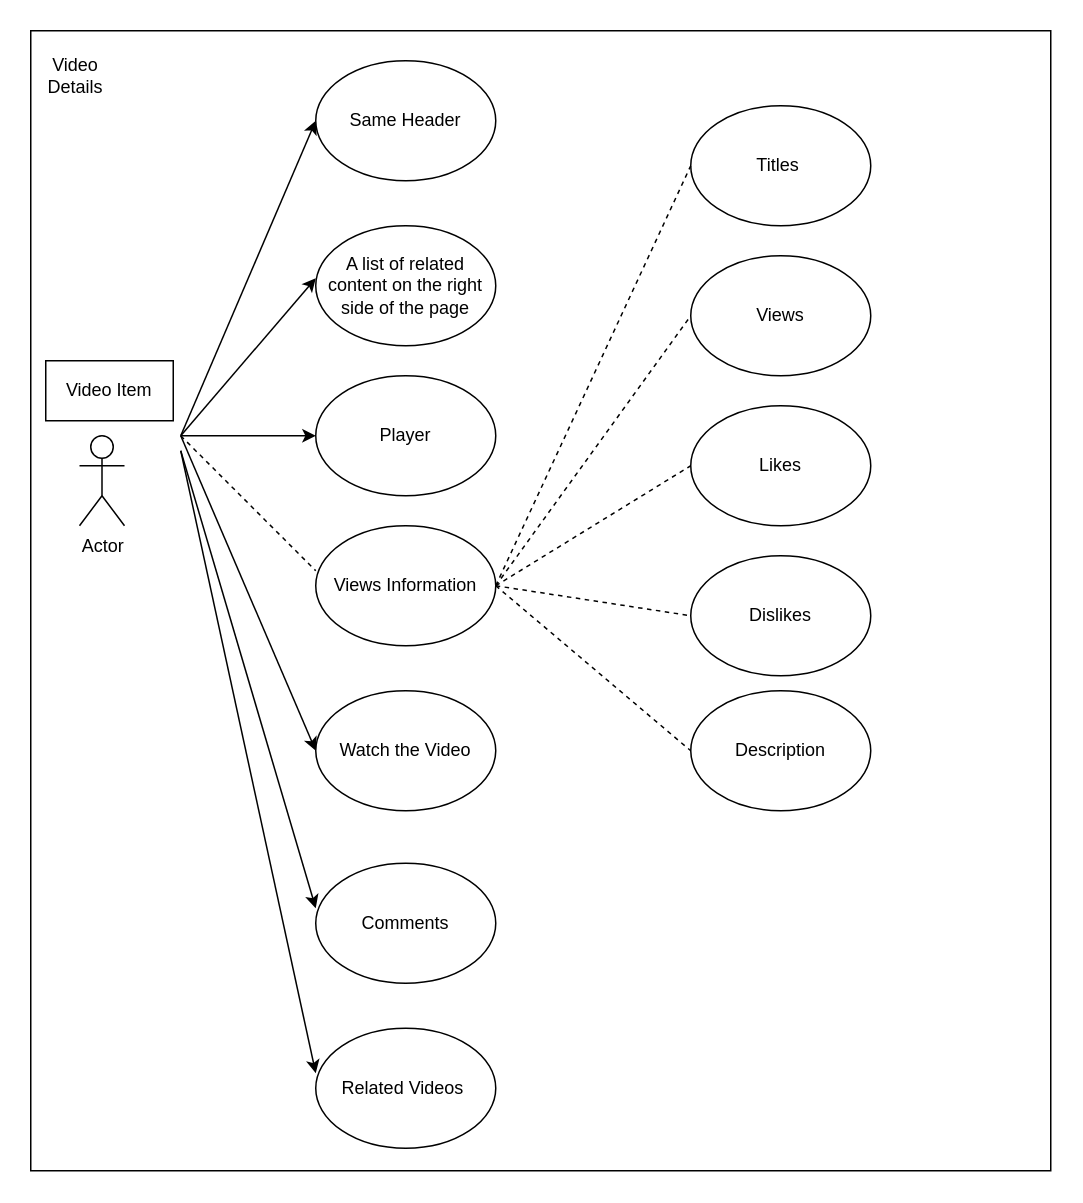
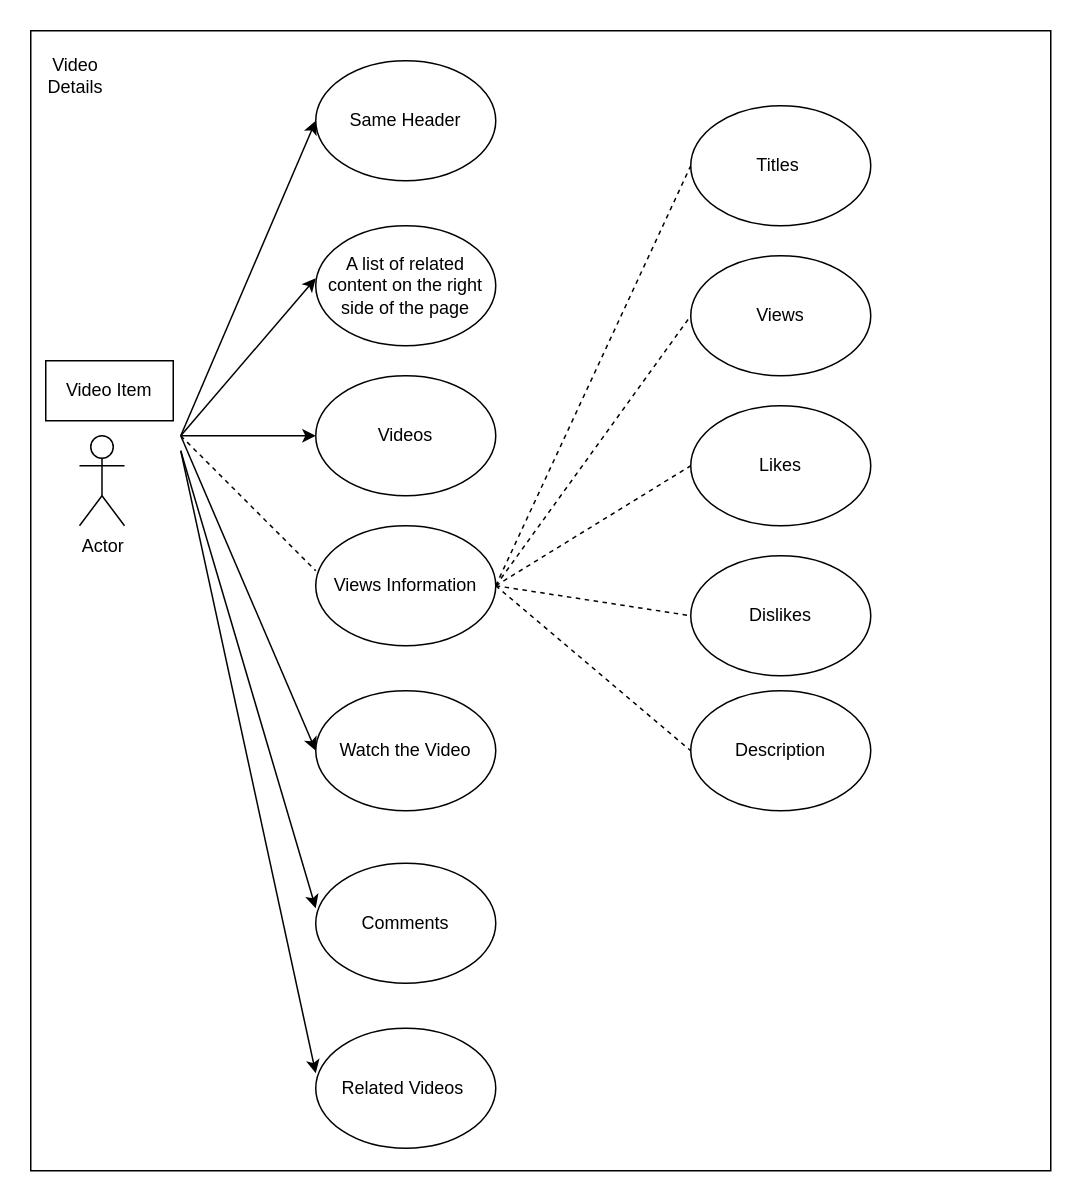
  <mxCell id="0" />
  <mxCell id="1" parent="0" />
  <mxCell id="2" value="" style="rounded=0;whiteSpace=wrap;html=1;" parent="1" vertex="1"><mxGeometry x="20" y="20" width="680" height="760" as="geometry" /></mxCell>
  <mxCell id="3" value="Views Information" style="ellipse;whiteSpace=wrap;html=1;" parent="1" vertex="1"><mxGeometry x="210" y="350" width="120" height="80" as="geometry" /></mxCell>
- <mxCell id="4" value="Player" style="ellipse;whiteSpace=wrap;html=1;" parent="1" vertex="1"><mxGeometry x="210" y="250" width="120" height="80" as="geometry" /></mxCell>
+ <mxCell id="4" value="Videos" style="ellipse;whiteSpace=wrap;html=1;" parent="1" vertex="1"><mxGeometry x="210" y="250" width="120" height="80" as="geometry" /></mxCell>
  <mxCell id="5" value="A list of related content on the right side of the page" style="ellipse;whiteSpace=wrap;html=1;" parent="1" vertex="1"><mxGeometry x="210" y="150" width="120" height="80" as="geometry" /></mxCell>
  <mxCell id="6" value="Same Header" style="ellipse;whiteSpace=wrap;html=1;" parent="1" vertex="1"><mxGeometry x="210" y="40" width="120" height="80" as="geometry" /></mxCell>
  <mxCell id="7" value="Titles&amp;nbsp;" style="ellipse;whiteSpace=wrap;html=1;" parent="1" vertex="1"><mxGeometry x="460" y="70" width="120" height="80" as="geometry" /></mxCell>
  <mxCell id="8" value="Views" style="ellipse;whiteSpace=wrap;html=1;" parent="1" vertex="1"><mxGeometry x="460" y="170" width="120" height="80" as="geometry" /></mxCell>
  <mxCell id="9" value="Description" style="ellipse;whiteSpace=wrap;html=1;" parent="1" vertex="1"><mxGeometry x="460" y="460" width="120" height="80" as="geometry" /></mxCell>
  <mxCell id="10" value="Dislikes" style="ellipse;whiteSpace=wrap;html=1;" parent="1" vertex="1"><mxGeometry x="460" y="370" width="120" height="80" as="geometry" /></mxCell>
  <mxCell id="11" value="Likes" style="ellipse;whiteSpace=wrap;html=1;" parent="1" vertex="1"><mxGeometry x="460" y="270" width="120" height="80" as="geometry" /></mxCell>
  <mxCell id="12" value="Watch the Video" style="ellipse;whiteSpace=wrap;html=1;" parent="1" vertex="1"><mxGeometry x="210" y="460" width="120" height="80" as="geometry" /></mxCell>
  <mxCell id="13" value="Comments" style="ellipse;whiteSpace=wrap;html=1;" parent="1" vertex="1"><mxGeometry x="210" y="575" width="120" height="80" as="geometry" /></mxCell>
  <mxCell id="14" value="Related Videos&amp;nbsp;" style="ellipse;whiteSpace=wrap;html=1;" parent="1" vertex="1"><mxGeometry x="210" y="685" width="120" height="80" as="geometry" /></mxCell>
  <mxCell id="15" value="" style="endArrow=classic;html=1;exitX=1;exitY=0.5;exitDx=0;exitDy=0;" parent="1" edge="1"><mxGeometry width="50" height="50" relative="1" as="geometry"><mxPoint x="120" y="290" as="sourcePoint" /><mxPoint x="210" y="80" as="targetPoint" /></mxGeometry></mxCell>
  <mxCell id="16" value="" style="endArrow=classic;html=1;exitX=1;exitY=0.5;exitDx=0;exitDy=0;" parent="1" edge="1"><mxGeometry width="50" height="50" relative="1" as="geometry"><mxPoint x="120" y="290" as="sourcePoint" /><mxPoint x="210" y="290" as="targetPoint" /></mxGeometry></mxCell>
  <mxCell id="17" value="" style="endArrow=classic;html=1;" parent="1" edge="1"><mxGeometry width="50" height="50" relative="1" as="geometry"><mxPoint x="120" y="290" as="sourcePoint" /><mxPoint x="210" y="185" as="targetPoint" /></mxGeometry></mxCell>
  <mxCell id="18" value="Actor" style="shape=umlActor;verticalLabelPosition=bottom;verticalAlign=top;html=1;outlineConnect=0;" parent="1" vertex="1"><mxGeometry x="52.5" y="290" width="30" height="60" as="geometry" /></mxCell>
  <mxCell id="19" value="Video Item" style="rounded=0;whiteSpace=wrap;html=1;" parent="1" vertex="1"><mxGeometry x="30" y="240" width="85" height="40" as="geometry" /></mxCell>
  <mxCell id="20" value="" style="endArrow=none;dashed=1;html=1;" parent="1" edge="1"><mxGeometry width="50" height="50" relative="1" as="geometry"><mxPoint x="330" y="390" as="sourcePoint" /><mxPoint x="460" y="110" as="targetPoint" /></mxGeometry></mxCell>
  <mxCell id="21" value="" style="endArrow=none;dashed=1;html=1;" parent="1" edge="1"><mxGeometry width="50" height="50" relative="1" as="geometry"><mxPoint x="330" y="390" as="sourcePoint" /><mxPoint x="460" y="210" as="targetPoint" /></mxGeometry></mxCell>
  <mxCell id="22" value="" style="endArrow=none;dashed=1;html=1;" parent="1" edge="1"><mxGeometry width="50" height="50" relative="1" as="geometry"><mxPoint x="330" y="390" as="sourcePoint" /><mxPoint x="460" y="310" as="targetPoint" /></mxGeometry></mxCell>
  <mxCell id="23" value="" style="endArrow=none;dashed=1;html=1;" parent="1" edge="1"><mxGeometry width="50" height="50" relative="1" as="geometry"><mxPoint x="330" y="390" as="sourcePoint" /><mxPoint x="460" y="410" as="targetPoint" /></mxGeometry></mxCell>
  <mxCell id="24" value="" style="endArrow=none;dashed=1;html=1;" parent="1" edge="1"><mxGeometry width="50" height="50" relative="1" as="geometry"><mxPoint x="330" y="390" as="sourcePoint" /><mxPoint x="460" y="500" as="targetPoint" /></mxGeometry></mxCell>
  <mxCell id="25" value="" style="endArrow=classic;html=1;" parent="1" edge="1"><mxGeometry width="50" height="50" relative="1" as="geometry"><mxPoint x="120" y="300" as="sourcePoint" /><mxPoint x="210" y="715" as="targetPoint" /></mxGeometry></mxCell>
  <mxCell id="26" value="" style="endArrow=classic;html=1;" parent="1" edge="1"><mxGeometry width="50" height="50" relative="1" as="geometry"><mxPoint x="120" y="300" as="sourcePoint" /><mxPoint x="210" y="605" as="targetPoint" /></mxGeometry></mxCell>
  <mxCell id="27" value="" style="endArrow=classic;html=1;exitX=1;exitY=0.5;exitDx=0;exitDy=0;" parent="1" edge="1"><mxGeometry width="50" height="50" relative="1" as="geometry"><mxPoint x="120" y="290" as="sourcePoint" /><mxPoint x="210" y="500" as="targetPoint" /></mxGeometry></mxCell>
  <mxCell id="28" value="" style="endArrow=none;dashed=1;html=1;" parent="1" edge="1"><mxGeometry width="50" height="50" relative="1" as="geometry"><mxPoint x="120" y="290" as="sourcePoint" /><mxPoint x="210" y="380" as="targetPoint" /></mxGeometry></mxCell>
  <mxCell id="29" value="Video Details" style="text;html=1;strokeColor=none;fillColor=none;align=center;verticalAlign=middle;whiteSpace=wrap;rounded=0;" parent="1" vertex="1"><mxGeometry x="30" y="40" width="40" height="20" as="geometry" /></mxCell>
